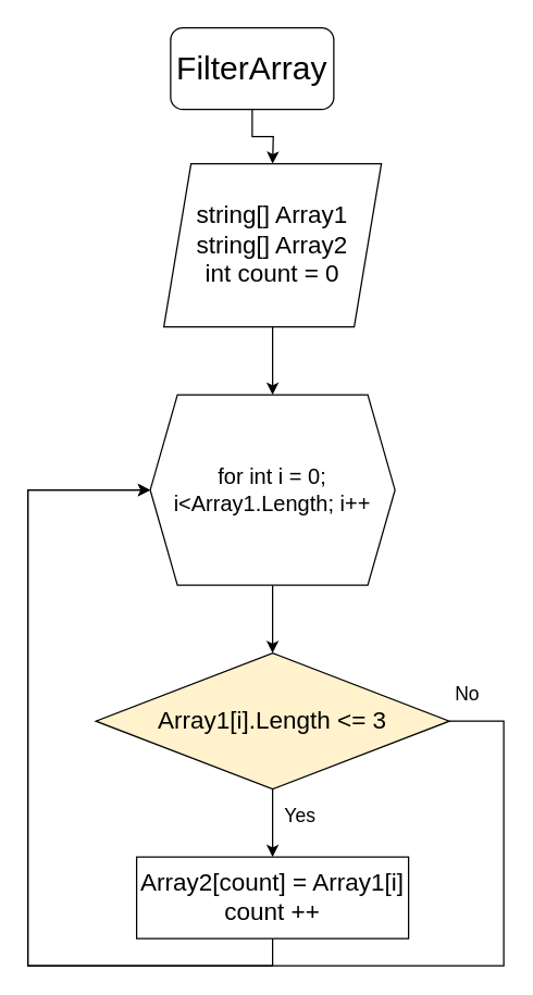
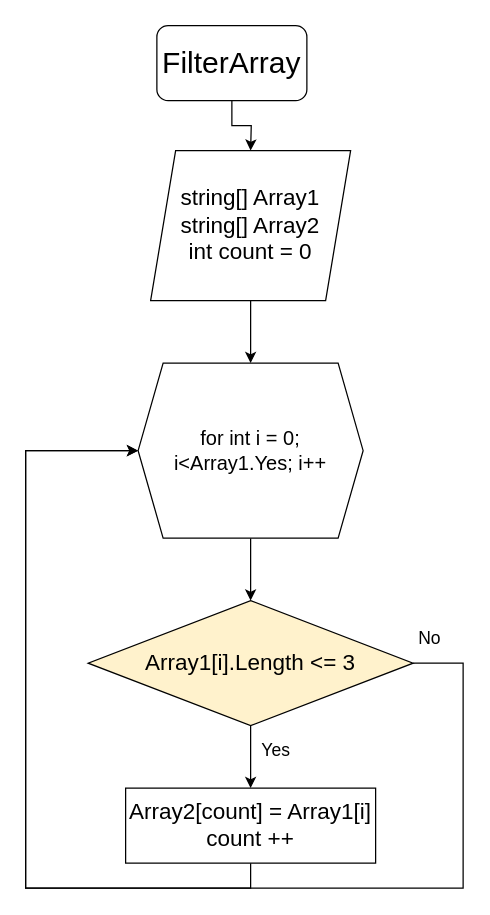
  <mxCell id="0" />
  <mxCell id="1" parent="0" />
  <mxCell id="2" style="edgeStyle=orthogonalEdgeStyle;rounded=0;orthogonalLoop=1;jettySize=auto;html=1;exitX=0.5;exitY=1;exitDx=0;exitDy=0;entryX=0.5;entryY=0;entryDx=0;entryDy=0;" edge="1" parent="1" source="3"><mxGeometry relative="1" as="geometry"><mxPoint x="200" y="120" as="targetPoint" /></mxGeometry></mxCell>
  <mxCell id="3" value="&lt;font style=&quot;font-size: 24px;&quot;&gt;FilterArray&lt;/font&gt;" style="rounded=1;whiteSpace=wrap;html=1;" vertex="1" parent="1"><mxGeometry x="125" y="20" width="120" height="60" as="geometry" /></mxCell>
  <mxCell id="4" style="edgeStyle=orthogonalEdgeStyle;rounded=0;orthogonalLoop=1;jettySize=auto;html=1;exitX=0.5;exitY=1;exitDx=0;exitDy=0;entryX=0.5;entryY=0;entryDx=0;entryDy=0;" edge="1" parent="1" source="5" target="7"><mxGeometry relative="1" as="geometry" /></mxCell>
  <mxCell id="5" value="&lt;font style=&quot;font-size: 18px;&quot;&gt;string[] Array1&lt;br&gt;string[] Array2&lt;br&gt;int count = 0&lt;br&gt;&lt;/font&gt;" style="shape=parallelogram;perimeter=parallelogramPerimeter;whiteSpace=wrap;html=1;fixedSize=1;" vertex="1" parent="1"><mxGeometry x="120" y="120" width="160" height="120" as="geometry" /></mxCell>
  <mxCell id="6" style="edgeStyle=orthogonalEdgeStyle;rounded=0;orthogonalLoop=1;jettySize=auto;html=1;exitX=0.5;exitY=1;exitDx=0;exitDy=0;entryX=0.5;entryY=0;entryDx=0;entryDy=0;" edge="1" parent="1" source="7" target="10"><mxGeometry relative="1" as="geometry" /></mxCell>
- <mxCell id="7" value="&lt;font size=&quot;3&quot;&gt;for int i = 0; i&amp;lt;Array1.Length; i++&lt;/font&gt;" style="shape=hexagon;perimeter=hexagonPerimeter2;whiteSpace=wrap;html=1;fixedSize=1;" vertex="1" parent="1"><mxGeometry x="110" y="290" width="180" height="140" as="geometry" /></mxCell>
+ <mxCell id="7" value="&lt;font size=&quot;3&quot;&gt;for int i = 0; i&amp;lt;Array1.Yes; i++&lt;/font&gt;" style="shape=hexagon;perimeter=hexagonPerimeter2;whiteSpace=wrap;html=1;fixedSize=1;" vertex="1" parent="1"><mxGeometry x="110" y="290" width="180" height="140" as="geometry" /></mxCell>
  <mxCell id="8" value="&lt;font style=&quot;font-size: 14px;&quot;&gt;Yes&lt;/font&gt;" style="edgeStyle=orthogonalEdgeStyle;rounded=0;orthogonalLoop=1;jettySize=auto;html=1;exitX=0.5;exitY=1;exitDx=0;exitDy=0;entryX=0.5;entryY=0;entryDx=0;entryDy=0;" edge="1" parent="1" source="10" target="12"><mxGeometry x="-0.2" y="20" relative="1" as="geometry"><mxPoint as="offset" /></mxGeometry></mxCell>
  <mxCell id="9" value="&lt;font style=&quot;font-size: 14px;&quot;&gt;No&lt;/font&gt;" style="edgeStyle=orthogonalEdgeStyle;rounded=0;orthogonalLoop=1;jettySize=auto;html=1;exitX=1;exitY=0.5;exitDx=0;exitDy=0;" edge="1" parent="1" source="10"><mxGeometry x="-0.975" y="20" relative="1" as="geometry"><mxPoint x="110" y="360" as="targetPoint" /><Array as="points"><mxPoint x="370" y="530" /><mxPoint x="370" y="710" /><mxPoint x="20" y="710" /><mxPoint x="20" y="360" /></Array><mxPoint as="offset" /></mxGeometry></mxCell>
  <mxCell id="10" value="&lt;font style=&quot;font-size: 18px;&quot;&gt;Array1[i].Length &amp;lt;= 3&lt;/font&gt;" style="rhombus;whiteSpace=wrap;html=1;fillColor=#fff2cc;" vertex="1" parent="1"><mxGeometry x="70" y="480" width="260" height="100" as="geometry" /></mxCell>
  <mxCell id="11" style="edgeStyle=orthogonalEdgeStyle;rounded=0;orthogonalLoop=1;jettySize=auto;html=1;exitX=0.5;exitY=1;exitDx=0;exitDy=0;entryX=0;entryY=0.5;entryDx=0;entryDy=0;" edge="1" parent="1" source="12" target="7"><mxGeometry relative="1" as="geometry"><Array as="points"><mxPoint x="200" y="710" /><mxPoint x="20" y="710" /><mxPoint x="20" y="360" /></Array></mxGeometry></mxCell>
  <mxCell id="12" value="&lt;font style=&quot;font-size: 18px;&quot;&gt;Array2[count] = Array1[i]&lt;br&gt;count ++&lt;/font&gt;" style="rounded=0;whiteSpace=wrap;html=1;" vertex="1" parent="1"><mxGeometry x="100" y="630" width="200" height="60" as="geometry" /></mxCell>
